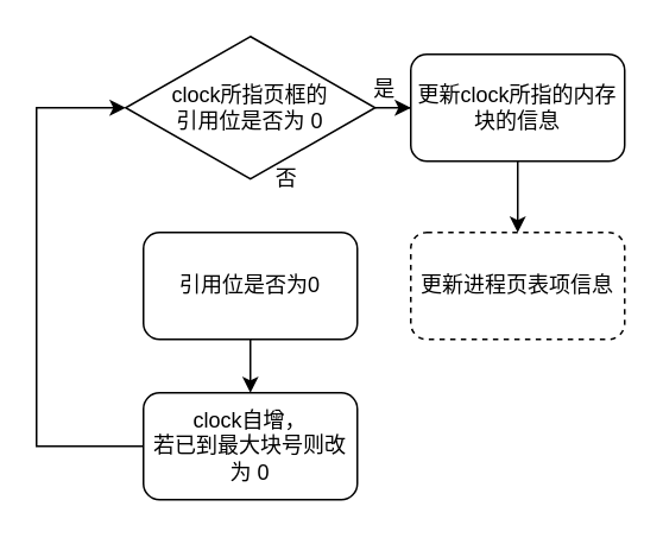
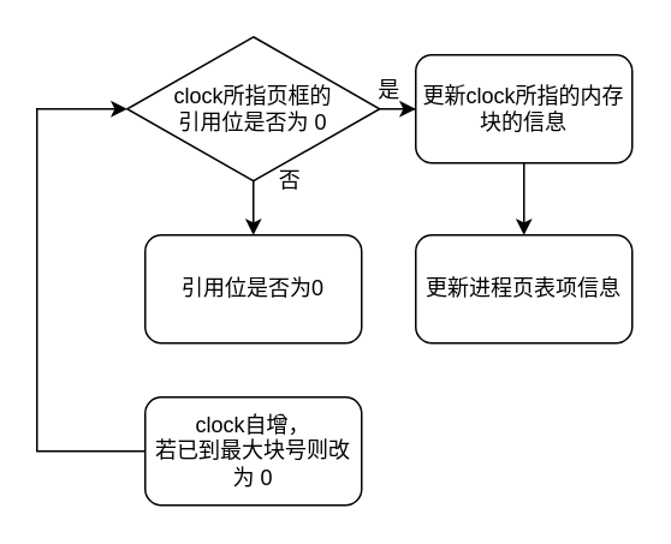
  <mxCell id="0" />
  <mxCell id="1" parent="0" />
+ <mxCell id="2" value="" style="edgeStyle=orthogonalEdgeStyle;rounded=0;orthogonalLoop=1;jettySize=auto;html=1;" edge="1" parent="1" source="4" target="6"><mxGeometry relative="1" as="geometry" /></mxCell>
  <mxCell id="3" value="" style="edgeStyle=orthogonalEdgeStyle;rounded=0;orthogonalLoop=1;jettySize=auto;html=1;" edge="1" parent="1" source="4" target="10"><mxGeometry relative="1" as="geometry" /></mxCell>
  <mxCell id="4" value="clock所指页框的&lt;br&gt;引用位是否为 0" style="rhombus;whiteSpace=wrap;html=1;" vertex="1" parent="1"><mxGeometry x="70" y="20" width="140" height="80" as="geometry" /></mxCell>
- <mxCell id="5" value="" style="edgeStyle=orthogonalEdgeStyle;rounded=0;orthogonalLoop=1;jettySize=auto;html=1;" edge="1" parent="1" source="6" target="8"><mxGeometry relative="1" as="geometry" /></mxCell>
  <mxCell id="6" value="引用位是否为0" style="rounded=1;whiteSpace=wrap;html=1;" vertex="1" parent="1"><mxGeometry x="80" y="130" width="120" height="60" as="geometry" /></mxCell>
  <mxCell id="7" style="edgeStyle=orthogonalEdgeStyle;rounded=0;orthogonalLoop=1;jettySize=auto;html=1;entryX=0;entryY=0.5;entryDx=0;entryDy=0;" edge="1" parent="1" source="8" target="4"><mxGeometry relative="1" as="geometry"><Array as="points"><mxPoint x="20" y="250" /><mxPoint x="20" y="60" /></Array></mxGeometry></mxCell>
  <mxCell id="8" value="clock自增，&lt;br&gt;若已到最大块号则改为 0" style="rounded=1;whiteSpace=wrap;html=1;" vertex="1" parent="1"><mxGeometry x="80" y="220" width="120" height="60" as="geometry" /></mxCell>
  <mxCell id="9" value="" style="edgeStyle=orthogonalEdgeStyle;rounded=0;orthogonalLoop=1;jettySize=auto;html=1;" edge="1" parent="1" source="10" target="11"><mxGeometry relative="1" as="geometry" /></mxCell>
  <mxCell id="10" value="更新clock所指的内存块的信息" style="rounded=1;whiteSpace=wrap;html=1;" vertex="1" parent="1"><mxGeometry x="230" y="30" width="120" height="60" as="geometry" /></mxCell>
- <mxCell id="11" value="更新进程页表项信息" style="rounded=1;whiteSpace=wrap;html=1;dashed=1;" vertex="1" parent="1"><mxGeometry x="230" y="130" width="120" height="60" as="geometry" /></mxCell>
+ <mxCell id="11" value="更新进程页表项信息" style="rounded=1;whiteSpace=wrap;html=1;" vertex="1" parent="1"><mxGeometry x="230" y="130" width="120" height="60" as="geometry" /></mxCell>
  <mxCell id="12" value="否" style="text;html=1;align=center;verticalAlign=middle;resizable=0;points=[];autosize=1;" vertex="1" parent="1"><mxGeometry x="145" y="90" width="30" height="20" as="geometry" /></mxCell>
  <mxCell id="13" value="是" style="text;html=1;align=center;verticalAlign=middle;resizable=0;points=[];autosize=1;" vertex="1" parent="1"><mxGeometry x="200" y="40" width="30" height="20" as="geometry" /></mxCell>
